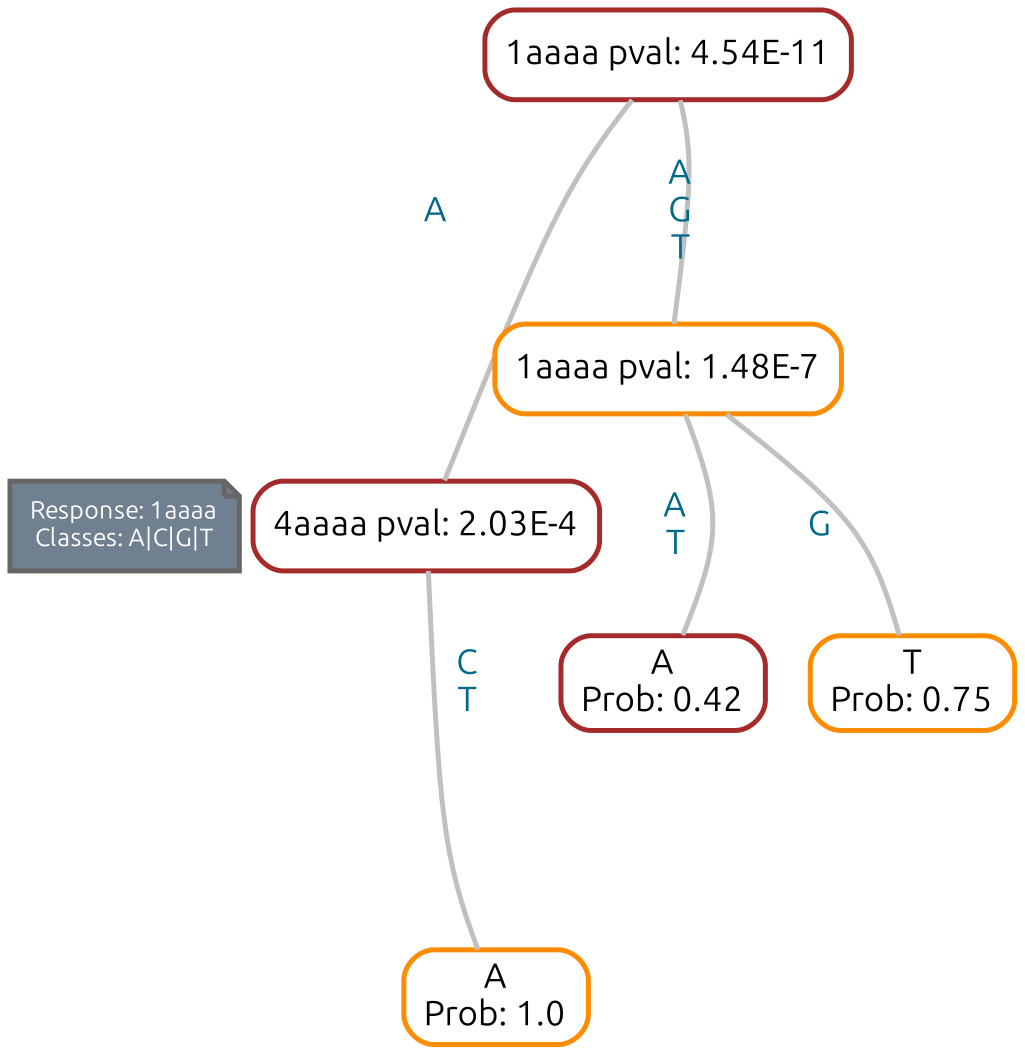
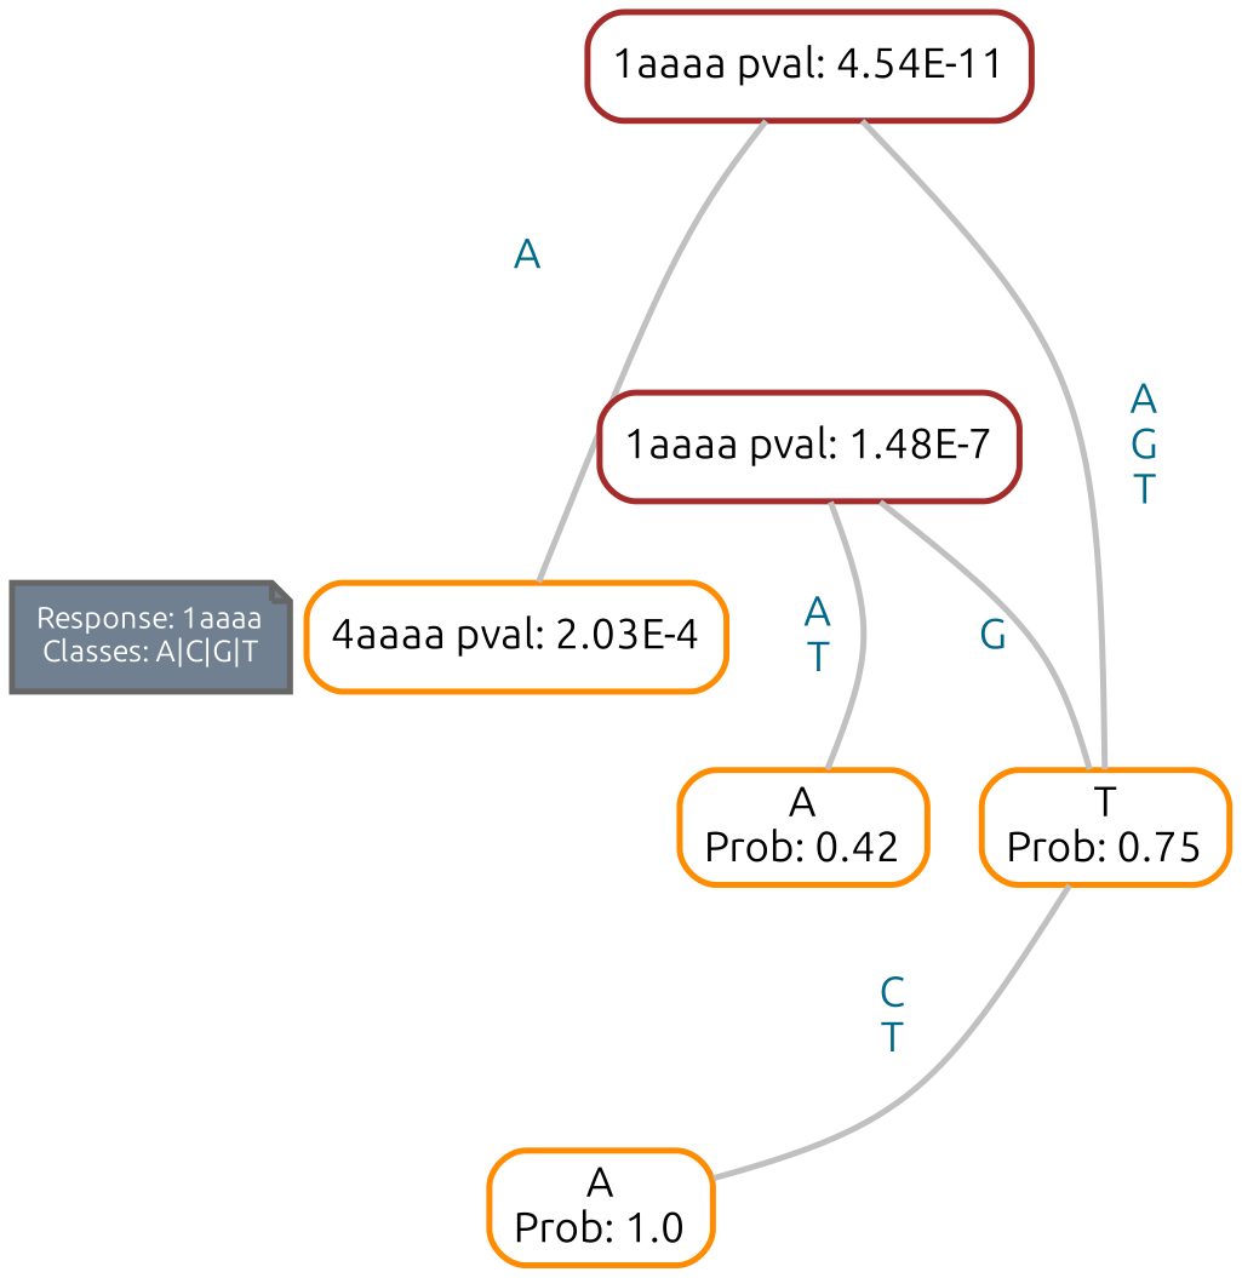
  graph {
    fontname=Ubuntu
    ranksep=equally
    splines=Curved
    node [color=darkorange fillcolor="#ffffff" fontcolor=black fontname=Ubuntu penwidth=2 shape=box style="filled, rounded"]
    edge [color=gray fontcolor=deepskyblue4 fontname=Ubuntu penwidth=2 style=solid]
    n1 [align=left color=gray40 fillcolor=slategray fontcolor=white fontsize=10 label="Response: 1aaaa\nClasses: A|C|G|T\n" shape=note style=filled]
-   n2 [color=brown label="4aaaa pval: 2.03E-4"]
+   n2 [label="4aaaa pval: 2.03E-4"]
    n3 [label="A\nProb: 1.0"]
    n4 [color=brown label="1aaaa pval: 4.54E-11"]
-   n5 [label="1aaaa pval: 1.48E-7"]
+   n5 [color=brown label="1aaaa pval: 1.48E-7"]
    n6 [label="T\nProb: 0.75"]
-   n7 [color=brown label="A\nProb: 0.42"]
+   n7 [label="A\nProb: 0.42"]
    subgraph sub_1 {
      rank=same
    }
    subgraph sub_2 {
      rank=same
      n1
      n2
    }
-   n2 -- n3 [label="C\nT"]
+   n6 -- n3 [label="C\nT"]
    n4 -- n2 [label=A]
-   n4 -- n5 [label="A\nG\nT"]
+   n4 -- n6 [label="A\nG\nT"]
    n5 -- n6 [label=G]
    n5 -- n7 [label="A\nT"]
  }
